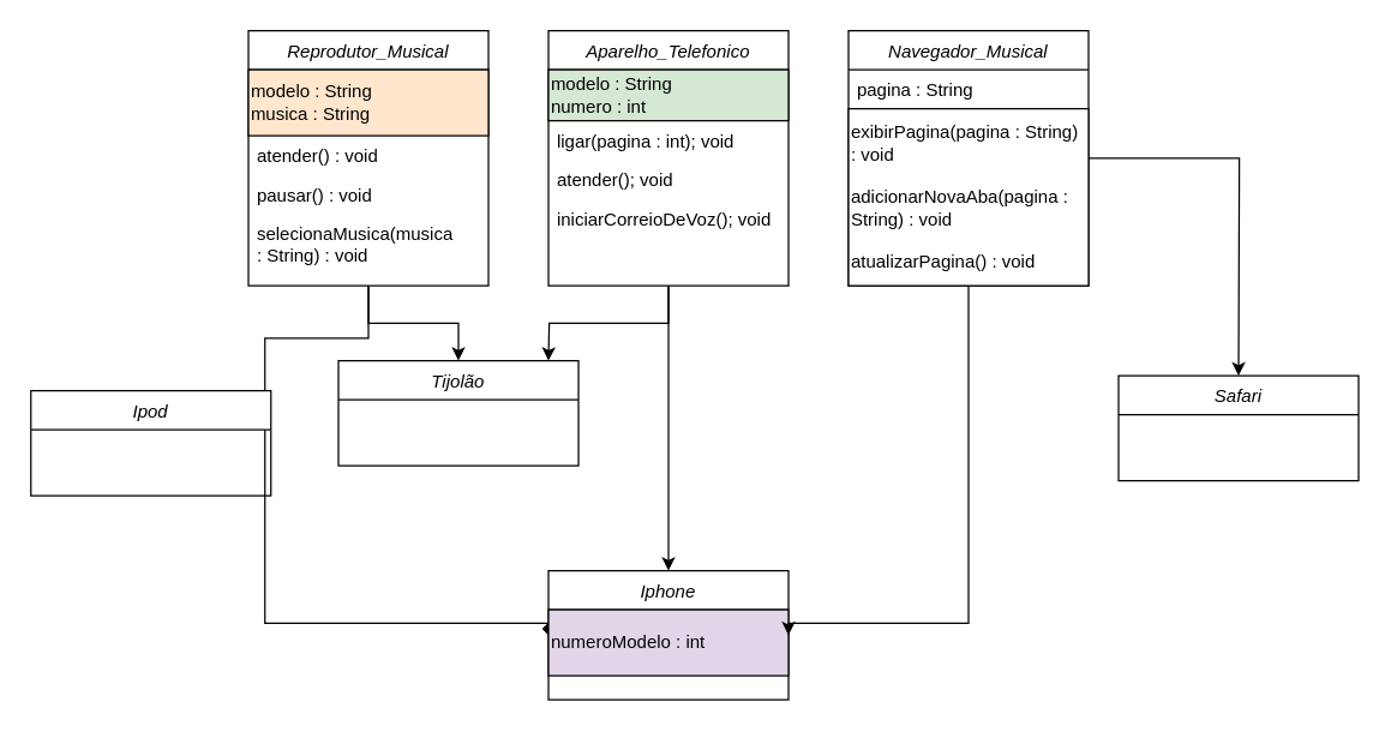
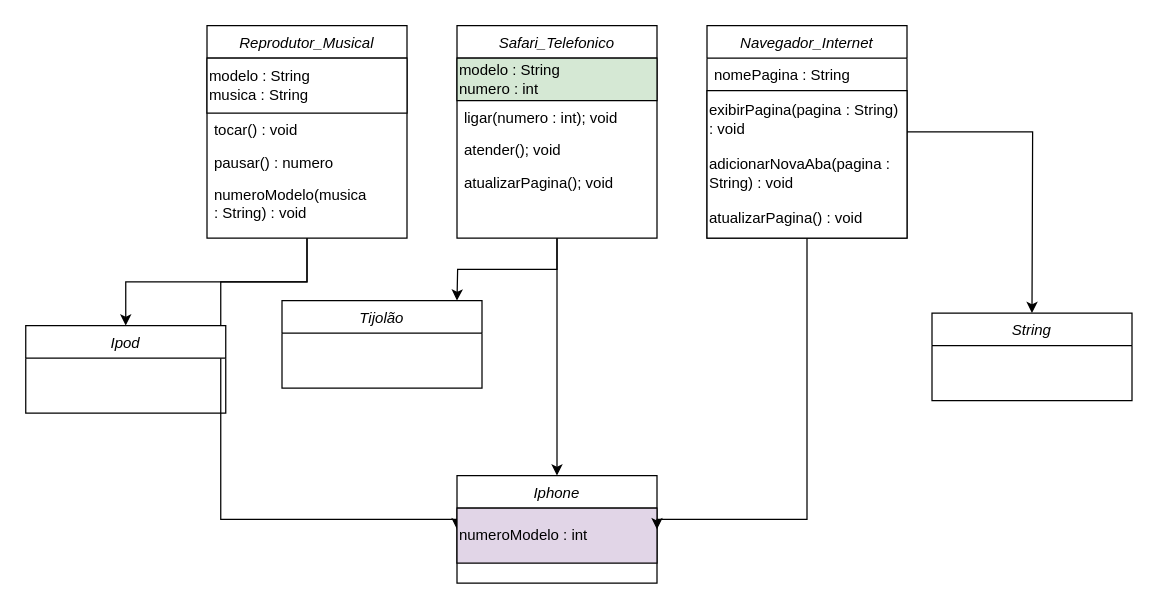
  <mxCell id="0" />
  <mxCell id="1" parent="0" />
  <mxCell id="2" style="edgeStyle=orthogonalEdgeStyle;rounded=0;orthogonalLoop=1;jettySize=auto;html=1;" edge="1" parent="1" source="4"><mxGeometry relative="1" as="geometry"><mxPoint x="365" y="240" as="targetPoint" /></mxGeometry></mxCell>
  <mxCell id="3" style="edgeStyle=orthogonalEdgeStyle;rounded=0;orthogonalLoop=1;jettySize=auto;html=1;" edge="1" parent="1" source="4"><mxGeometry relative="1" as="geometry"><mxPoint x="445" y="380" as="targetPoint" /></mxGeometry></mxCell>
- <mxCell id="4" value="Aparelho_Telefonico" style="swimlane;fontStyle=2;align=center;verticalAlign=top;childLayout=stackLayout;horizontal=1;startSize=26;horizontalStack=0;resizeParent=1;resizeLast=0;collapsible=1;marginBottom=0;rounded=0;shadow=0;strokeWidth=1;" parent="1" vertex="1"><mxGeometry x="365" width="160" height="170" as="geometry" y="20"><mxRectangle x="230" y="140" width="160" height="26" as="alternateBounds" /></mxGeometry></mxCell>
+ <mxCell id="4" value="Safari_Telefonico" style="swimlane;fontStyle=2;align=center;verticalAlign=top;childLayout=stackLayout;horizontal=1;startSize=26;horizontalStack=0;resizeParent=1;resizeLast=0;collapsible=1;marginBottom=0;rounded=0;shadow=0;strokeWidth=1;" parent="1" vertex="1"><mxGeometry x="365" width="160" height="170" as="geometry" y="20"><mxRectangle x="230" y="140" width="160" height="26" as="alternateBounds" /></mxGeometry></mxCell>
  <mxCell id="5" value="modelo : String&lt;div&gt;numero : int&lt;/div&gt;" style="rounded=0;whiteSpace=wrap;html=1;align=left;fillColor=#d5e8d4;" vertex="1" parent="4"><mxGeometry y="26" width="160" height="34" as="geometry" /></mxCell>
- <mxCell id="6" value="ligar(pagina : int); void" style="text;align=left;verticalAlign=top;spacingLeft=4;spacingRight=4;overflow=hidden;rotatable=0;points=[[0,0.5],[1,0.5]];portConstraint=eastwest;" parent="4" vertex="1"><mxGeometry y="60" width="160" height="26" as="geometry" /></mxCell>
+ <mxCell id="6" value="ligar(numero : int); void" style="text;align=left;verticalAlign=top;spacingLeft=4;spacingRight=4;overflow=hidden;rotatable=0;points=[[0,0.5],[1,0.5]];portConstraint=eastwest;" parent="4" vertex="1"><mxGeometry y="60" width="160" height="26" as="geometry" /></mxCell>
  <mxCell id="7" value="atender(); void" style="text;align=left;verticalAlign=top;spacingLeft=4;spacingRight=4;overflow=hidden;rotatable=0;points=[[0,0.5],[1,0.5]];portConstraint=eastwest;" vertex="1" parent="4"><mxGeometry y="86" width="160" height="26" as="geometry" /></mxCell>
- <mxCell id="8" value="iniciarCorreioDeVoz(); void" style="text;align=left;verticalAlign=top;spacingLeft=4;spacingRight=4;overflow=hidden;rotatable=0;points=[[0,0.5],[1,0.5]];portConstraint=eastwest;" vertex="1" parent="4"><mxGeometry y="112" width="160" height="58" as="geometry" /></mxCell>
+ <mxCell id="8" value="atualizarPagina(); void" style="text;align=left;verticalAlign=top;spacingLeft=4;spacingRight=4;overflow=hidden;rotatable=0;points=[[0,0.5],[1,0.5]];portConstraint=eastwest;" vertex="1" parent="4"><mxGeometry y="112" width="160" height="58" as="geometry" /></mxCell>
  <mxCell id="9" style="edgeStyle=orthogonalEdgeStyle;rounded=0;orthogonalLoop=1;jettySize=auto;html=1;" edge="1" parent="1" source="10"><mxGeometry relative="1" as="geometry"><mxPoint x="825" y="250" as="targetPoint" /></mxGeometry></mxCell>
- <mxCell id="10" value="Navegador_Musical" style="swimlane;fontStyle=2;align=center;verticalAlign=top;childLayout=stackLayout;horizontal=1;startSize=26;horizontalStack=0;resizeParent=1;resizeLast=0;collapsible=1;marginBottom=0;rounded=0;shadow=0;strokeWidth=1;" vertex="1" parent="1"><mxGeometry x="565" width="160" height="170" as="geometry" y="20"><mxRectangle x="230" y="140" width="160" height="26" as="alternateBounds" /></mxGeometry></mxCell>
- <mxCell id="11" value="pagina : String" style="text;align=left;verticalAlign=top;spacingLeft=4;spacingRight=4;overflow=hidden;rotatable=0;points=[[0,0.5],[1,0.5]];portConstraint=eastwest;" vertex="1" parent="10"><mxGeometry y="26" width="160" height="26" as="geometry" /></mxCell>
+ <mxCell id="10" value="Navegador_Internet" style="swimlane;fontStyle=2;align=center;verticalAlign=top;childLayout=stackLayout;horizontal=1;startSize=26;horizontalStack=0;resizeParent=1;resizeLast=0;collapsible=1;marginBottom=0;rounded=0;shadow=0;strokeWidth=1;" vertex="1" parent="1"><mxGeometry x="565" width="160" height="170" as="geometry" y="20"><mxRectangle x="230" y="140" width="160" height="26" as="alternateBounds" /></mxGeometry></mxCell>
+ <mxCell id="11" value="nomePagina : String" style="text;align=left;verticalAlign=top;spacingLeft=4;spacingRight=4;overflow=hidden;rotatable=0;points=[[0,0.5],[1,0.5]];portConstraint=eastwest;" vertex="1" parent="10"><mxGeometry y="26" width="160" height="26" as="geometry" /></mxCell>
  <mxCell id="12" value="exibirPagina(pagina : String) : void&lt;div&gt;&lt;br&gt;&lt;div&gt;adicionarNovaAba(pagina : String) : void&lt;/div&gt;&lt;div&gt;&lt;br&gt;&lt;/div&gt;&lt;div&gt;atualizarPagina() : void&lt;/div&gt;&lt;/div&gt;" style="rounded=0;whiteSpace=wrap;html=1;align=left;" vertex="1" parent="10"><mxGeometry y="52" width="160" height="118" as="geometry" /></mxCell>
- <mxCell id="13" style="edgeStyle=orthogonalEdgeStyle;rounded=0;orthogonalLoop=1;jettySize=auto;html=1;" edge="1" parent="1" source="15" target="22"><mxGeometry relative="1" as="geometry"><mxPoint x="35" y="250" as="targetPoint" /></mxGeometry></mxCell>
- <mxCell id="14" style="edgeStyle=orthogonalEdgeStyle;rounded=0;orthogonalLoop=1;jettySize=auto;html=1;entryX=0;entryY=0.5;entryDx=0;entryDy=0;endArrow=diamond;" edge="1" parent="1" source="15" target="23"><mxGeometry relative="1" as="geometry"><mxPoint x="176" y="410" as="targetPoint" /><Array as="points"><mxPoint x="245" y="225" /><mxPoint x="176" y="225" /><mxPoint x="176" y="415" /></Array></mxGeometry></mxCell>
+ <mxCell id="13" style="edgeStyle=orthogonalEdgeStyle;rounded=0;orthogonalLoop=1;jettySize=auto;html=1;entryX=0.5;entryY=0;entryDx=0;entryDy=0;" edge="1" parent="1" source="15" target="20"><mxGeometry relative="1" as="geometry"><mxPoint x="35" y="250" as="targetPoint" /></mxGeometry></mxCell>
+ <mxCell id="14" style="edgeStyle=orthogonalEdgeStyle;rounded=0;orthogonalLoop=1;jettySize=auto;html=1;entryX=0;entryY=0.5;entryDx=0;entryDy=0;" edge="1" parent="1" source="15" target="23"><mxGeometry relative="1" as="geometry"><mxPoint x="176" y="410" as="targetPoint" /><Array as="points"><mxPoint x="245" y="225" /><mxPoint x="176" y="225" /><mxPoint x="176" y="415" /></Array></mxGeometry></mxCell>
  <mxCell id="15" value="Reprodutor_Musical" style="swimlane;fontStyle=2;align=center;verticalAlign=top;childLayout=stackLayout;horizontal=1;startSize=26;horizontalStack=0;resizeParent=1;resizeLast=0;collapsible=1;marginBottom=0;rounded=0;shadow=0;strokeWidth=1;" vertex="1" parent="1"><mxGeometry x="165" width="160" height="170" as="geometry" y="20"><mxRectangle x="230" y="140" width="160" height="26" as="alternateBounds" /></mxGeometry></mxCell>
- <mxCell id="16" value="modelo : String&lt;div&gt;musica : String&lt;/div&gt;" style="rounded=0;whiteSpace=wrap;html=1;align=left;fillColor=#ffe6cc;" vertex="1" parent="15"><mxGeometry y="26" width="160" height="44" as="geometry" /></mxCell>
- <mxCell id="17" value="atender() : void" style="text;align=left;verticalAlign=top;spacingLeft=4;spacingRight=4;overflow=hidden;rotatable=0;points=[[0,0.5],[1,0.5]];portConstraint=eastwest;" vertex="1" parent="15"><mxGeometry y="70" width="160" height="26" as="geometry" /></mxCell>
- <mxCell id="18" value="pausar() : void" style="text;align=left;verticalAlign=top;spacingLeft=4;spacingRight=4;overflow=hidden;rotatable=0;points=[[0,0.5],[1,0.5]];portConstraint=eastwest;" vertex="1" parent="15"><mxGeometry y="96" width="160" height="26" as="geometry" /></mxCell>
- <mxCell id="19" value="selecionaMusica(musica&#10;: String) : void" style="text;align=left;verticalAlign=top;spacingLeft=4;spacingRight=4;overflow=hidden;rotatable=0;points=[[0,0.5],[1,0.5]];portConstraint=eastwest;" vertex="1" parent="15"><mxGeometry y="122" width="160" height="38" as="geometry" /></mxCell>
+ <mxCell id="16" value="modelo : String&lt;div&gt;musica : String&lt;/div&gt;" style="rounded=0;whiteSpace=wrap;html=1;align=left;" vertex="1" parent="15"><mxGeometry y="26" width="160" height="44" as="geometry" /></mxCell>
+ <mxCell id="17" value="tocar() : void" style="text;align=left;verticalAlign=top;spacingLeft=4;spacingRight=4;overflow=hidden;rotatable=0;points=[[0,0.5],[1,0.5]];portConstraint=eastwest;" vertex="1" parent="15"><mxGeometry y="70" width="160" height="26" as="geometry" /></mxCell>
+ <mxCell id="18" value="pausar() : numero" style="text;align=left;verticalAlign=top;spacingLeft=4;spacingRight=4;overflow=hidden;rotatable=0;points=[[0,0.5],[1,0.5]];portConstraint=eastwest;" vertex="1" parent="15"><mxGeometry y="96" width="160" height="26" as="geometry" /></mxCell>
+ <mxCell id="19" value="numeroModelo(musica&#10;: String) : void" style="text;align=left;verticalAlign=top;spacingLeft=4;spacingRight=4;overflow=hidden;rotatable=0;points=[[0,0.5],[1,0.5]];portConstraint=eastwest;" vertex="1" parent="15"><mxGeometry y="122" width="160" height="38" as="geometry" /></mxCell>
  <mxCell id="20" value="Ipod" style="swimlane;fontStyle=2;align=center;verticalAlign=top;childLayout=stackLayout;horizontal=1;startSize=26;horizontalStack=0;resizeParent=1;resizeLast=0;collapsible=1;marginBottom=0;rounded=0;shadow=0;strokeWidth=1;" vertex="1" parent="1"><mxGeometry x="20" y="260" width="160" height="70" as="geometry"><mxRectangle x="230" y="140" width="160" height="26" as="alternateBounds" /></mxGeometry></mxCell>
- <mxCell id="21" value="Safari" style="swimlane;fontStyle=2;align=center;verticalAlign=top;childLayout=stackLayout;horizontal=1;startSize=26;horizontalStack=0;resizeParent=1;resizeLast=0;collapsible=1;marginBottom=0;rounded=0;shadow=0;strokeWidth=1;" vertex="1" parent="1"><mxGeometry x="745" y="250" width="160" height="70" as="geometry"><mxRectangle x="230" y="140" width="160" height="26" as="alternateBounds" /></mxGeometry></mxCell>
+ <mxCell id="21" value="String" style="swimlane;fontStyle=2;align=center;verticalAlign=top;childLayout=stackLayout;horizontal=1;startSize=26;horizontalStack=0;resizeParent=1;resizeLast=0;collapsible=1;marginBottom=0;rounded=0;shadow=0;strokeWidth=1;" vertex="1" parent="1"><mxGeometry x="745" y="250" width="160" height="70" as="geometry"><mxRectangle x="230" y="140" width="160" height="26" as="alternateBounds" /></mxGeometry></mxCell>
  <mxCell id="22" value="Tijolão" style="swimlane;fontStyle=2;align=center;verticalAlign=top;childLayout=stackLayout;horizontal=1;startSize=26;horizontalStack=0;resizeParent=1;resizeLast=0;collapsible=1;marginBottom=0;rounded=0;shadow=0;strokeWidth=1;" vertex="1" parent="1"><mxGeometry x="225" y="240" width="160" height="70" as="geometry"><mxRectangle x="230" y="140" width="160" height="26" as="alternateBounds" /></mxGeometry></mxCell>
  <mxCell id="23" value="Iphone" style="swimlane;fontStyle=2;align=center;verticalAlign=top;childLayout=stackLayout;horizontal=1;startSize=26;horizontalStack=0;resizeParent=1;resizeLast=0;collapsible=1;marginBottom=0;rounded=0;shadow=0;strokeWidth=1;" vertex="1" parent="1"><mxGeometry x="365" y="380" width="160" height="86" as="geometry"><mxRectangle x="230" y="140" width="160" height="26" as="alternateBounds" /></mxGeometry></mxCell>
  <mxCell id="24" value="numeroModelo : int" style="rounded=0;whiteSpace=wrap;html=1;align=left;fillColor=#e1d5e7;" vertex="1" parent="23"><mxGeometry y="26" width="160" height="44" as="geometry" /></mxCell>
  <mxCell id="25" style="edgeStyle=orthogonalEdgeStyle;rounded=0;orthogonalLoop=1;jettySize=auto;html=1;entryX=1;entryY=0.5;entryDx=0;entryDy=0;" edge="1" parent="1" target="23"><mxGeometry relative="1" as="geometry"><mxPoint x="535" y="410" as="targetPoint" /><mxPoint x="645" y="190" as="sourcePoint" /><Array as="points"><mxPoint x="645" y="415" /></Array></mxGeometry></mxCell>
